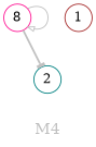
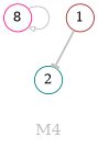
  digraph {
    fontcolor=grey
    fontsize=16
    label=M4
    node [fillcolor="#ffffff" fixedsize=true fontsize=14 shape=circle style=filled]
    edge [arrowsize=0.7 color=grey fontcolor=grey fontsize=12]
    n1 [color=deeppink label=8 width=0.4]
    2 [color=teal width=0.4]
    1 [color=brown width=0.4]
    n1 -> n1 [arrowhead=onormal style=solid]
-   n1 -> 2 [arrowhead=tee style=bold]
+   1 -> 2 [arrowhead=tee style=bold]
  }
